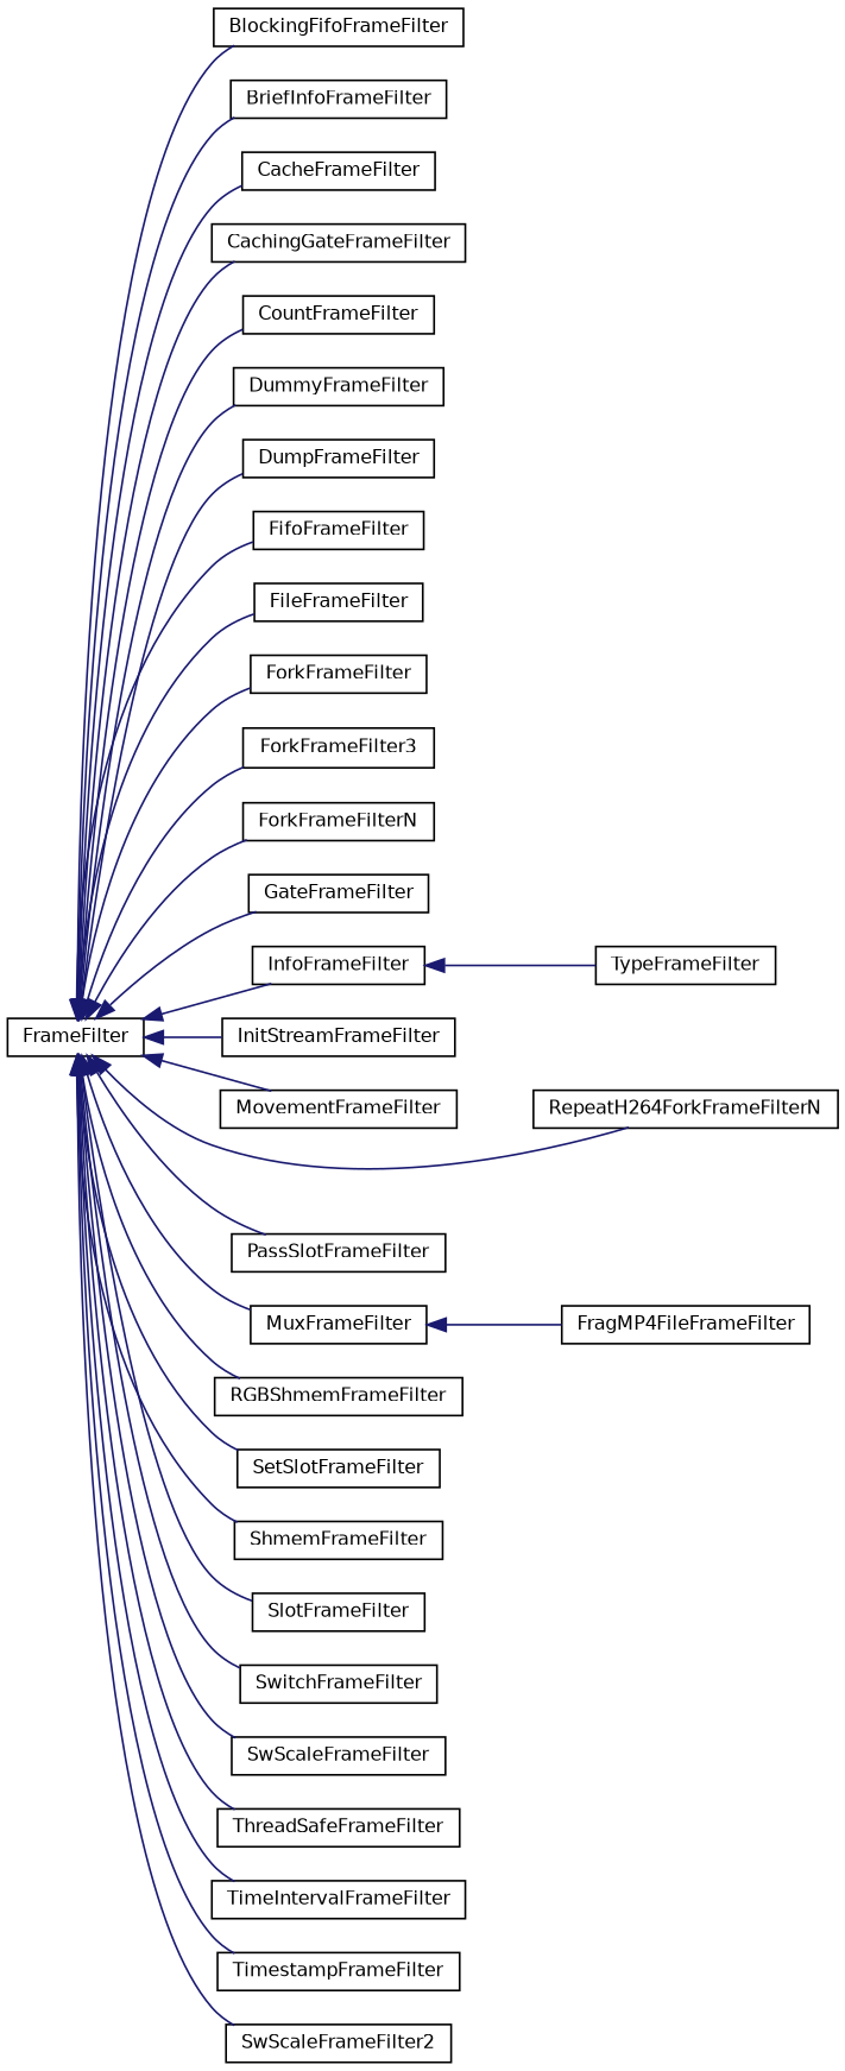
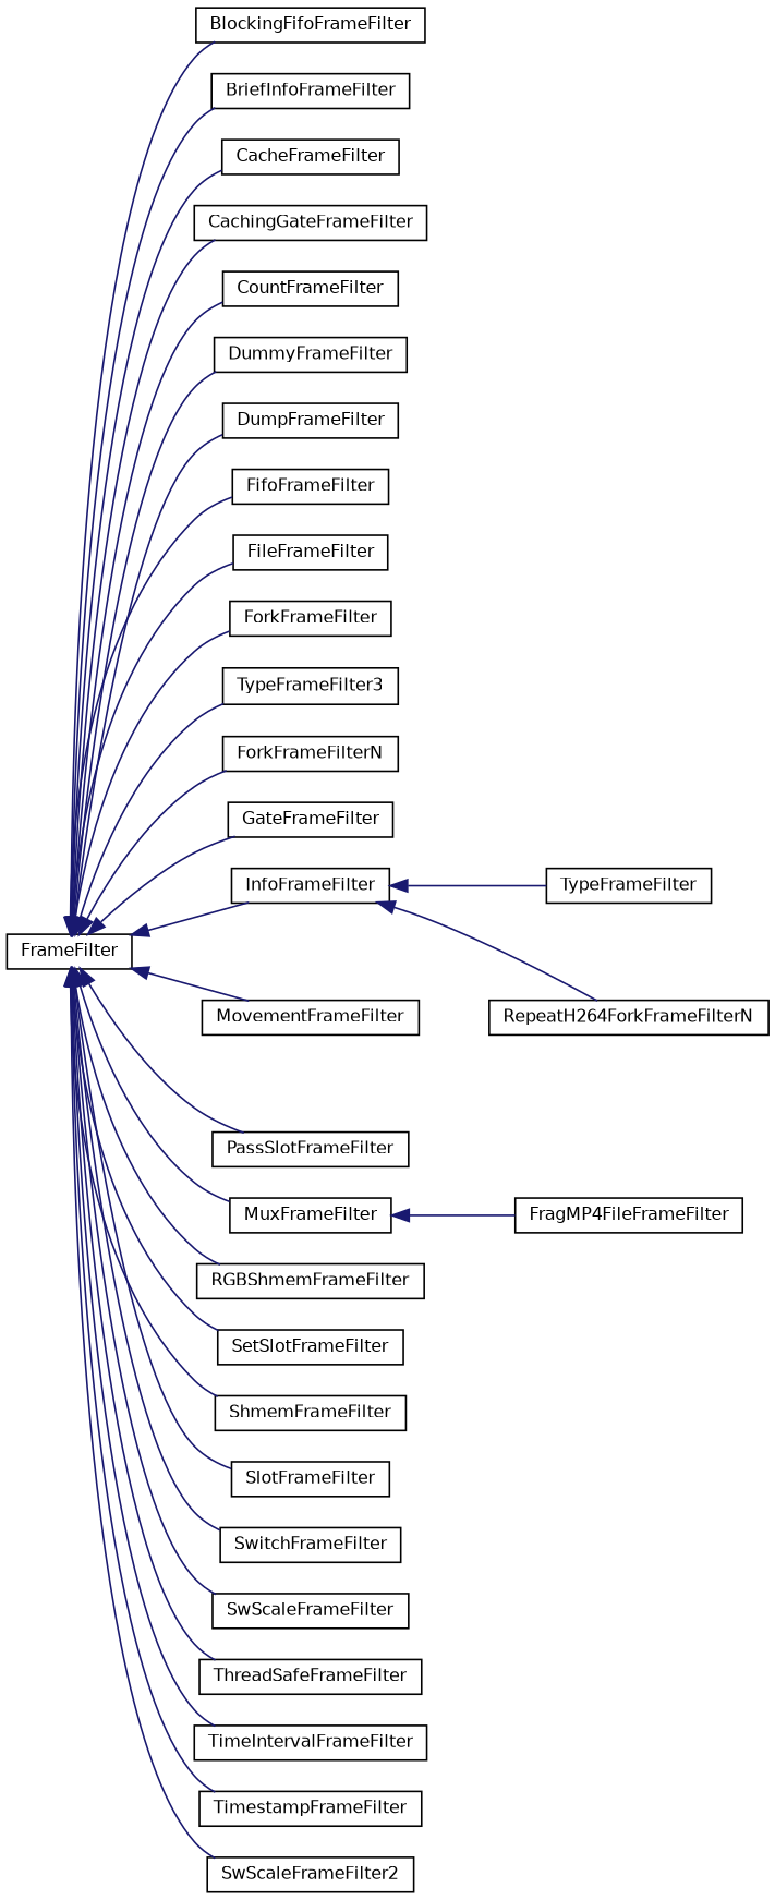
  digraph {
    rankdir=LR
    node [color=black fillcolor=white fontname=Helvetica fontsize=10 shape=record style=filled]
    edge [color=midnightblue dir=back fontname=Helvetica fontsize=10 labelfontname=Helvetica labelfontsize=10 style=solid]
    n1 [height=0.2 label=FrameFilter width=0.4]
    n2 [height=0.2 label=BlockingFifoFrameFilter width=0.4]
    n3 [height=0.2 label=BriefInfoFrameFilter width=0.4]
    n4 [height=0.2 label=CacheFrameFilter width=0.4]
    n5 [height=0.2 label=CachingGateFrameFilter width=0.4]
    n6 [height=0.2 label=CountFrameFilter width=0.4]
    n7 [height=0.2 label=DummyFrameFilter width=0.4]
    n8 [height=0.2 label=DumpFrameFilter width=0.4]
    n9 [height=0.2 label=FifoFrameFilter width=0.4]
    n10 [height=0.2 label=FileFrameFilter width=0.4]
    n11 [height=0.2 label=ForkFrameFilter width=0.4]
-   n12 [height=0.2 label=ForkFrameFilter3 width=0.4]
+   n12 [height=0.2 label=TypeFrameFilter3 width=0.4]
    n13 [height=0.2 label=ForkFrameFilterN width=0.4]
    n14 [height=0.2 label=GateFrameFilter width=0.4]
    n15 [height=0.2 label=InfoFrameFilter width=0.4]
-   n16 [height=0.2 label=InitStreamFrameFilter width=0.4]
    n17 [height=0.2 label=MovementFrameFilter width=0.4]
    n18 [height=0.2 label=MuxFrameFilter width=0.4]
    n19 [height=0.2 label=PassSlotFrameFilter width=0.4]
    n20 [height=0.2 label=RepeatH264ForkFrameFilterN width=0.4]
    n21 [height=0.2 label=RGBShmemFrameFilter width=0.4]
    n22 [height=0.2 label=SetSlotFrameFilter width=0.4]
    n23 [height=0.2 label=ShmemFrameFilter width=0.4]
    n24 [height=0.2 label=SlotFrameFilter width=0.4]
    n25 [height=0.2 label=SwitchFrameFilter width=0.4]
    n26 [height=0.2 label=SwScaleFrameFilter width=0.4]
    n27 [height=0.2 label=ThreadSafeFrameFilter width=0.4]
    n28 [height=0.2 label=TimeIntervalFrameFilter width=0.4]
    n29 [height=0.2 label=TimestampFrameFilter width=0.4]
    n30 [height=0.2 label=SwScaleFrameFilter2 width=0.4]
    n31 [height=0.2 label=TypeFrameFilter width=0.4]
    n32 [height=0.2 label=FragMP4FileFrameFilter width=0.4]
    n1 -> n2
    n1 -> n3
    n1 -> n4
    n1 -> n5
    n1 -> n6
    n1 -> n7
    n1 -> n8
    n1 -> n9
    n1 -> n10
    n1 -> n11
    n1 -> n12
    n1 -> n13
    n1 -> n14
    n1 -> n15
-   n1 -> n16
    n1 -> n17
    n1 -> n18
    n1 -> n19
-   n1 -> n20
+   n15 -> n20
    n1 -> n21
    n1 -> n22
    n1 -> n23
    n1 -> n24
    n1 -> n25
    n1 -> n26
    n1 -> n27
    n1 -> n28
    n1 -> n29
    n1 -> n30
    n15 -> n31
    n18 -> n32
  }
